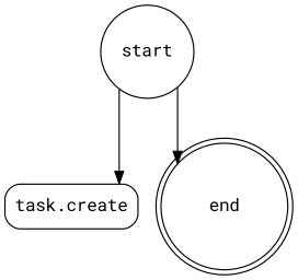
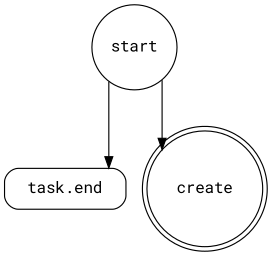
  digraph {
    fontname="Roboto Mono"
    rankdir=TB
    splines=ortho
    node [fontname="Roboto Mono" style=rounded]
    edge [fontname="Roboto Mono"]
    start [shape=circle]
-   "task.create" [shape=box]
-   end [shape=doublecircle]
+   "task.create" [shape=box label="task.end"]
+   end [shape=doublecircle label=create]
    start -> "task.create"
    start -> end
  }
